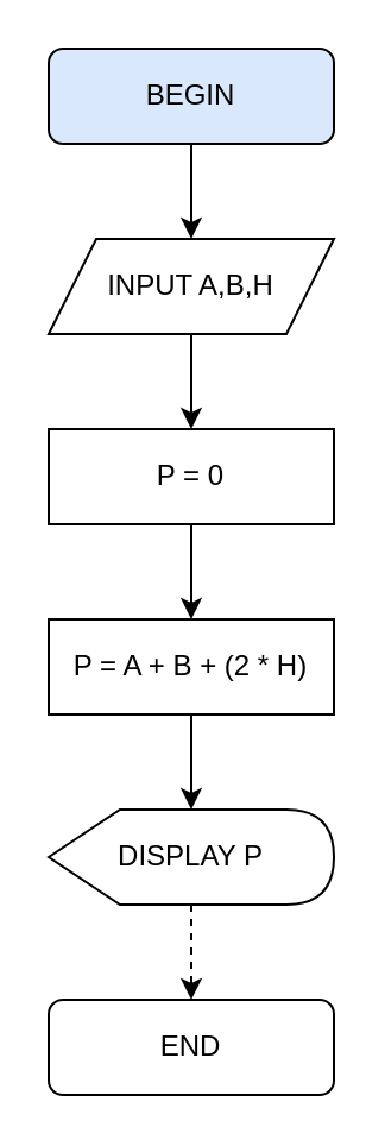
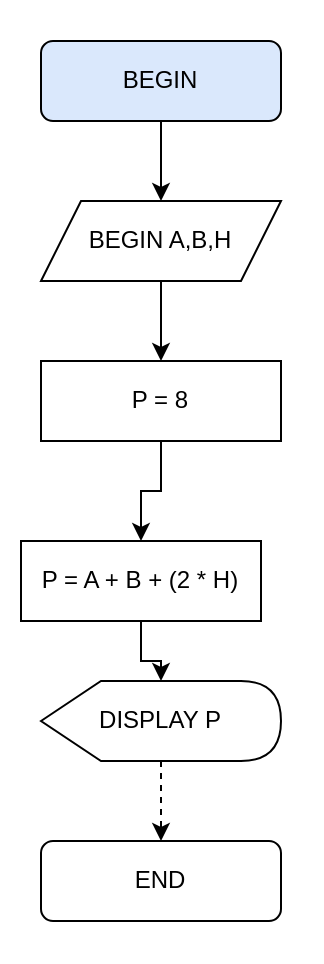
  <mxCell id="0" />
  <mxCell id="1" parent="0" />
  <mxCell id="2" style="edgeStyle=orthogonalEdgeStyle;rounded=0;orthogonalLoop=1;jettySize=auto;html=1;entryX=0.5;entryY=0;entryDx=0;entryDy=0;" edge="1" parent="1" source="3" target="5"><mxGeometry relative="1" as="geometry" /></mxCell>
  <mxCell id="3" value="BEGIN" style="rounded=1;whiteSpace=wrap;html=1;fillColor=#dae8fc;" vertex="1" parent="1"><mxGeometry x="20" y="20" width="120" height="40" as="geometry" /></mxCell>
  <mxCell id="4" style="edgeStyle=orthogonalEdgeStyle;rounded=0;orthogonalLoop=1;jettySize=auto;html=1;entryX=0.5;entryY=0;entryDx=0;entryDy=0;" edge="1" parent="1" source="5" target="7"><mxGeometry relative="1" as="geometry" /></mxCell>
- <mxCell id="5" value="INPUT A,B,H" style="shape=parallelogram;perimeter=parallelogramPerimeter;whiteSpace=wrap;html=1;fixedSize=1;" vertex="1" parent="1"><mxGeometry x="20" y="100" width="120" height="40" as="geometry" /></mxCell>
+ <mxCell id="5" value="BEGIN A,B,H" style="shape=parallelogram;perimeter=parallelogramPerimeter;whiteSpace=wrap;html=1;fixedSize=1;" vertex="1" parent="1"><mxGeometry x="20" y="100" width="120" height="40" as="geometry" /></mxCell>
  <mxCell id="6" style="edgeStyle=orthogonalEdgeStyle;rounded=0;orthogonalLoop=1;jettySize=auto;html=1;entryX=0.5;entryY=0;entryDx=0;entryDy=0;" edge="1" parent="1" source="7" target="9"><mxGeometry relative="1" as="geometry" /></mxCell>
- <mxCell id="7" value="P = 0" style="rounded=0;whiteSpace=wrap;html=1;" vertex="1" parent="1"><mxGeometry x="20" y="180" width="120" height="40" as="geometry" /></mxCell>
+ <mxCell id="7" value="P = 8" style="rounded=0;whiteSpace=wrap;html=1;" vertex="1" parent="1"><mxGeometry x="20" y="180" width="120" height="40" as="geometry" /></mxCell>
  <mxCell id="8" style="edgeStyle=orthogonalEdgeStyle;rounded=0;orthogonalLoop=1;jettySize=auto;html=1;" edge="1" parent="1" source="9" target="11"><mxGeometry relative="1" as="geometry" /></mxCell>
- <mxCell id="9" value="P = A + B + (2 * H)" style="rounded=0;whiteSpace=wrap;html=1;" vertex="1" parent="1"><mxGeometry x="20" y="260" width="120" height="40" as="geometry" /></mxCell>
+ <mxCell id="9" value="P = A + B + (2 * H)" style="rounded=0;whiteSpace=wrap;html=1;" vertex="1" parent="1"><mxGeometry x="10" y="270" width="120" height="40" as="geometry" /></mxCell>
  <mxCell id="10" style="edgeStyle=orthogonalEdgeStyle;rounded=0;orthogonalLoop=1;jettySize=auto;html=1;entryX=0.5;entryY=0;entryDx=0;entryDy=0;dashed=1;" edge="1" parent="1" source="11" target="12"><mxGeometry relative="1" as="geometry" /></mxCell>
  <mxCell id="11" value="DISPLAY P" style="shape=display;whiteSpace=wrap;html=1;" vertex="1" parent="1"><mxGeometry x="20" y="340" width="120" height="40" as="geometry" /></mxCell>
  <mxCell id="12" value="END" style="rounded=1;whiteSpace=wrap;html=1;" vertex="1" parent="1"><mxGeometry x="20" y="420" width="120" height="40" as="geometry" /></mxCell>
